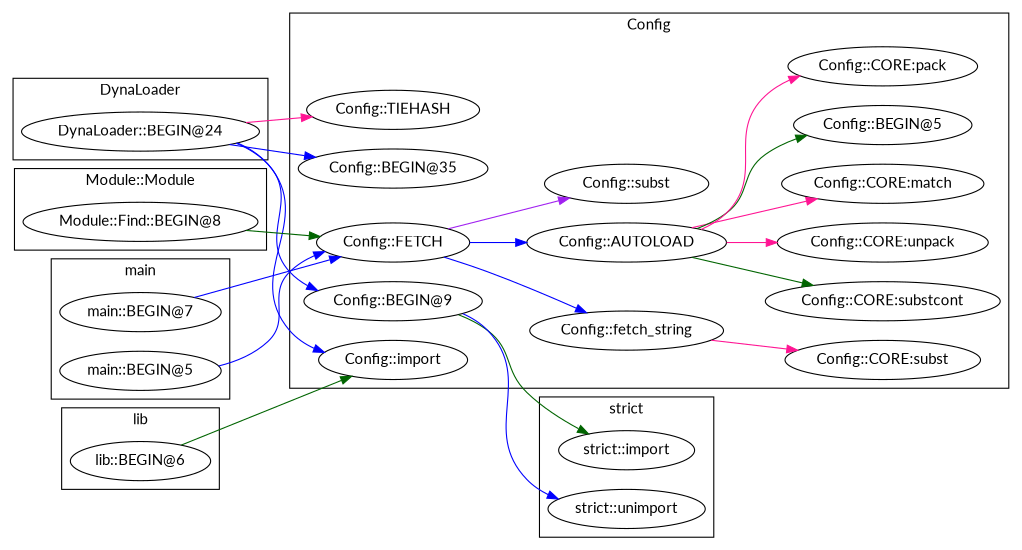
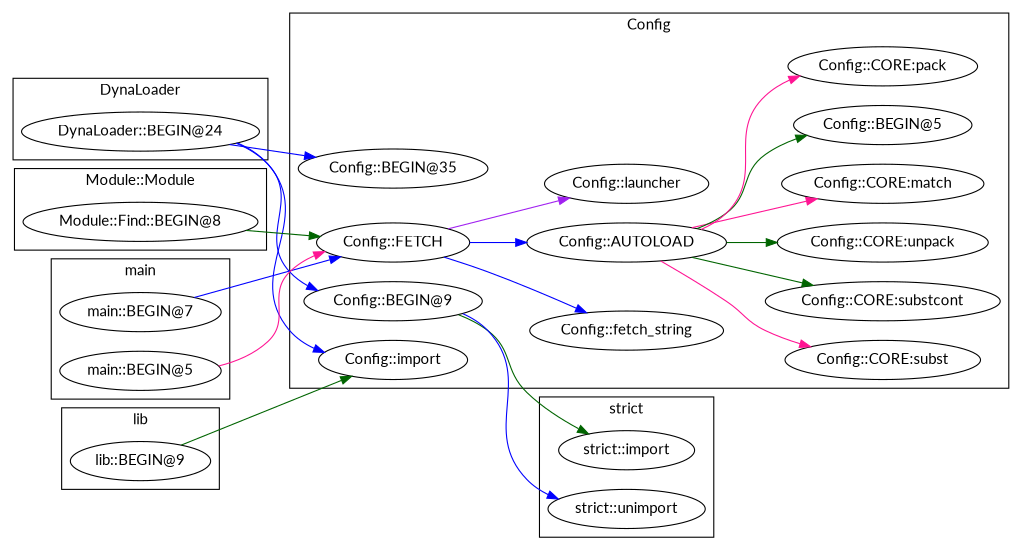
  digraph {
    fontname=Lato
    rankdir=LR
    node [fontname=Lato]
    edge [color=blue fontname=Lato]
    "Config::BEGIN@35"
    "Config::CORE:subst"
-   "Config::TIEHASH"
    "Config::CORE:match"
    "Config::BEGIN@5"
    "Config::fetch_string"
    "Config::AUTOLOAD"
    "Config::import"
    "Config::CORE:pack"
-   "Config::launcher" [label="Config::subst"]
+   "Config::launcher"
    "Config::BEGIN@9"
    "Config::CORE:substcont"
    "Config::CORE:unpack"
    "Config::FETCH"
    "DynaLoader::BEGIN@24"
    "strict::import"
    "strict::unimport"
    "Module::Find::BEGIN@8"
    "main::BEGIN@7"
    "main::BEGIN@5"
-   "lib::BEGIN@6"
+   "lib::BEGIN@6" [label="lib::BEGIN@9"]
    subgraph cluster_1 {
      label=Config
      "Config::BEGIN@35"
      "Config::CORE:subst"
-     "Config::TIEHASH"
      "Config::CORE:match"
      "Config::BEGIN@5"
      "Config::fetch_string"
      "Config::AUTOLOAD"
      "Config::import"
      "Config::CORE:pack"
      "Config::launcher"
      "Config::BEGIN@9"
      "Config::CORE:substcont"
      "Config::CORE:unpack"
      "Config::FETCH"
    }
    subgraph cluster_2 {
      label=DynaLoader
      "DynaLoader::BEGIN@24"
    }
    subgraph cluster_3 {
      label="strict"
      "strict::import"
      "strict::unimport"
    }
    subgraph cluster_4 {
      label="Module::Module"
      "Module::Find::BEGIN@8"
    }
    subgraph cluster_5 {
      label=main
      "main::BEGIN@7"
      "main::BEGIN@5"
    }
    subgraph cluster_6 {
      label=lib
      "lib::BEGIN@6"
    }
-   "Config::fetch_string" -> "Config::CORE:subst" [color=deeppink]
+   "Config::AUTOLOAD" -> "Config::CORE:subst" [color=deeppink]
    "Config::AUTOLOAD" -> "Config::CORE:match" [color=deeppink]
    "Config::AUTOLOAD" -> "Config::BEGIN@5" [color=darkgreen]
    "Config::AUTOLOAD" -> "Config::CORE:pack" [color=deeppink]
    "Config::AUTOLOAD" -> "Config::CORE:substcont" [color=darkgreen]
-   "Config::AUTOLOAD" -> "Config::CORE:unpack" [color=deeppink]
+   "Config::AUTOLOAD" -> "Config::CORE:unpack" [color=darkgreen]
    "Config::BEGIN@9" -> "strict::import" [color=darkgreen]
    "Config::BEGIN@9" -> "strict::unimport"
    "Config::FETCH" -> "Config::fetch_string"
    "Config::FETCH" -> "Config::AUTOLOAD"
    "Config::FETCH" -> "Config::launcher" [color=purple]
    "DynaLoader::BEGIN@24" -> "Config::BEGIN@35"
-   "DynaLoader::BEGIN@24" -> "Config::TIEHASH" [color=deeppink]
    "DynaLoader::BEGIN@24" -> "Config::import"
    "DynaLoader::BEGIN@24" -> "Config::BEGIN@9"
    "Module::Find::BEGIN@8" -> "Config::FETCH" [color=darkgreen]
    "main::BEGIN@7" -> "Config::FETCH"
-   "main::BEGIN@5" -> "Config::FETCH"
+   "main::BEGIN@5" -> "Config::FETCH" [color=deeppink]
    "lib::BEGIN@6" -> "Config::import" [color=darkgreen]
  }
